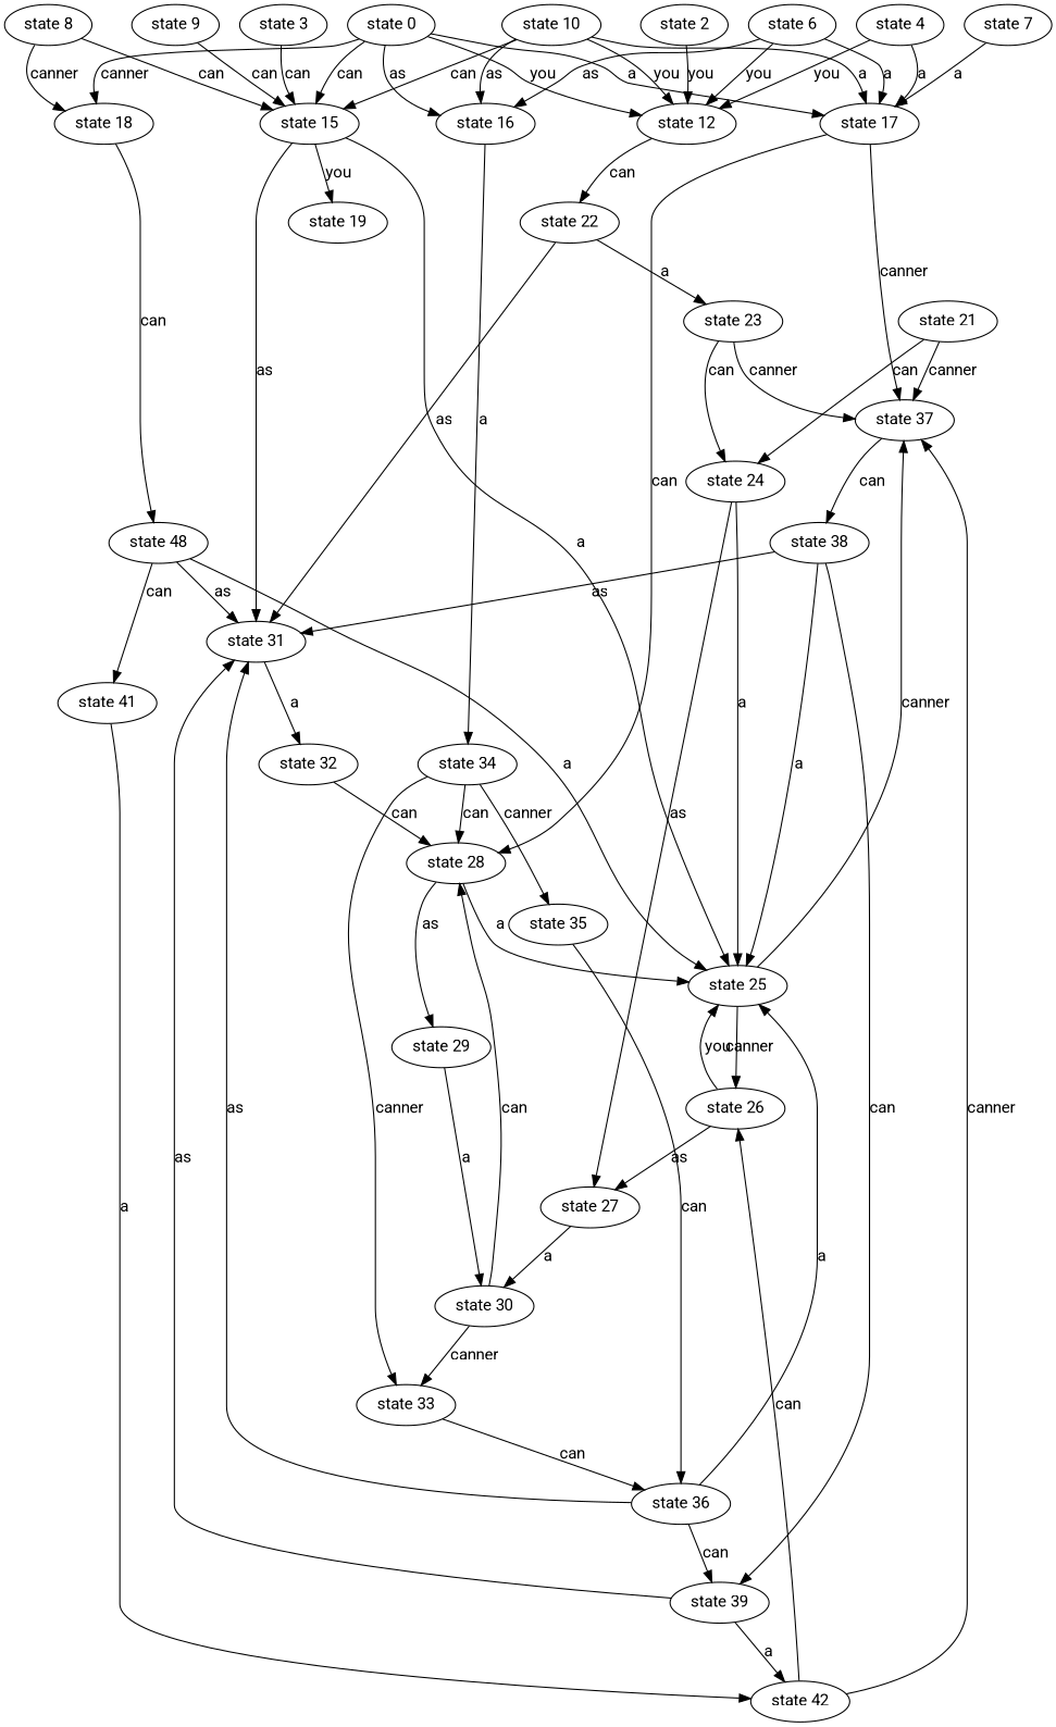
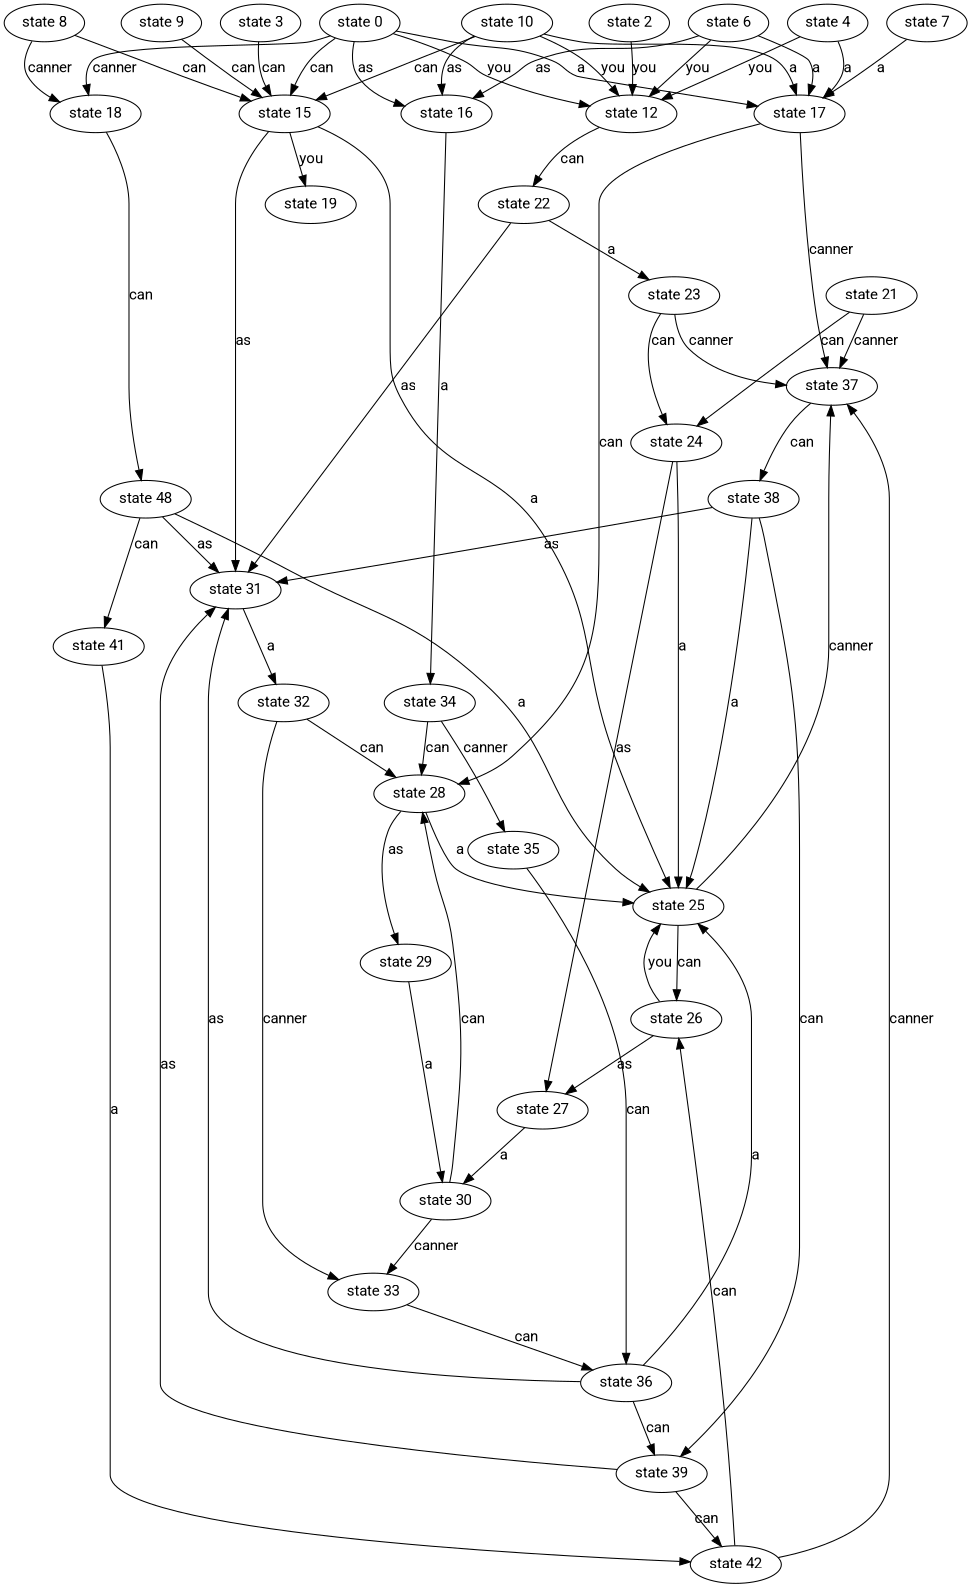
  digraph {
    fontname=Roboto
    node [fontname=Roboto]
    edge [fontname=Roboto]
    "state 2"
    "state 12"
    "state 22"
    "state 23"
    "state 31"
    "state 37"
    "state 24"
    "state 38"
    "state 25"
    "state 27"
    "state 39"
    "state 26"
    "state 30"
    "state 34"
    "state 35"
    "state 28"
    "state 36"
    "state 29"
    n19 [label="state 48"]
    "state 41"
    "state 32"
    "state 42"
    "state 33"
    "state 16"
    "state 3"
    "state 15"
    "state 19"
    "state 6"
    "state 17"
    "state 18"
    "state 21"
    "state 8"
    "state 9"
    "state 4"
    "state 7"
    "state 0"
    "state 10"
    "state 2" -> "state 12" [label=you]
    "state 12" -> "state 22" [label=can]
    "state 22" -> "state 23" [label=a]
    "state 22" -> "state 31" [label=as]
    "state 23" -> "state 37" [label=canner]
    "state 23" -> "state 24" [label=can]
    "state 31" -> "state 32" [label=a]
    "state 37" -> "state 38" [label=can]
    "state 24" -> "state 25" [label=a]
    "state 24" -> "state 27" [label=as]
    "state 38" -> "state 31" [label=as]
    "state 38" -> "state 25" [label=a]
    "state 38" -> "state 39" [label=can]
    "state 25" -> "state 37" [label=canner]
-   "state 25" -> "state 26" [label=canner]
+   "state 25" -> "state 26" [label=can]
    "state 27" -> "state 30" [label=a]
    "state 39" -> "state 31" [label=as]
-   "state 39" -> "state 42" [label=a]
+   "state 39" -> "state 42" [label=can]
    "state 26" -> "state 25" [label=you]
    "state 26" -> "state 27" [label=as]
    "state 30" -> "state 28" [label=can]
    "state 30" -> "state 33" [label=canner]
    "state 34" -> "state 35" [label=canner]
    "state 34" -> "state 28" [label=can]
    "state 35" -> "state 36" [label=can]
    "state 28" -> "state 25" [label=a]
    "state 28" -> "state 29" [label=as]
    "state 36" -> "state 31" [label=as]
    "state 36" -> "state 25" [label=a]
    "state 36" -> "state 39" [label=can]
    "state 29" -> "state 30" [label=a]
    n19 -> "state 31" [label=as]
    n19 -> "state 25" [label=a]
    n19 -> "state 41" [label=can]
    "state 41" -> "state 42" [label=a]
    "state 32" -> "state 28" [label=can]
-   "state 34" -> "state 33" [label=canner]
+   "state 32" -> "state 33" [label=canner]
    "state 42" -> "state 37" [label=canner]
    "state 42" -> "state 26" [label=can]
    "state 33" -> "state 36" [label=can]
    "state 16" -> "state 34" [label=a]
    "state 3" -> "state 15" [label=can]
    "state 15" -> "state 31" [label=as]
    "state 15" -> "state 25" [label=a]
    "state 15" -> "state 19" [label=you]
    "state 6" -> "state 12" [label=you]
    "state 6" -> "state 16" [label=as]
    "state 6" -> "state 17" [label=a]
    "state 17" -> "state 37" [label=canner]
    "state 17" -> "state 28" [label=can]
    "state 18" -> n19 [label=can]
    "state 21" -> "state 37" [label=canner]
    "state 21" -> "state 24" [label=can]
    "state 8" -> "state 15" [label=can]
    "state 8" -> "state 18" [label=canner]
    "state 9" -> "state 15" [label=can]
    "state 4" -> "state 12" [label=you]
    "state 4" -> "state 17" [label=a]
    "state 7" -> "state 17" [label=a]
    "state 0" -> "state 12" [label=you]
    "state 0" -> "state 16" [label=as]
    "state 0" -> "state 15" [label=can]
    "state 0" -> "state 17" [label=a]
    "state 0" -> "state 18" [label=canner]
    "state 10" -> "state 12" [label=you]
    "state 10" -> "state 16" [label=as]
    "state 10" -> "state 15" [label=can]
    "state 10" -> "state 17" [label=a]
  }
